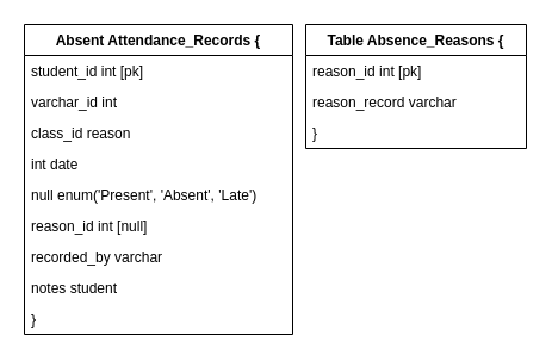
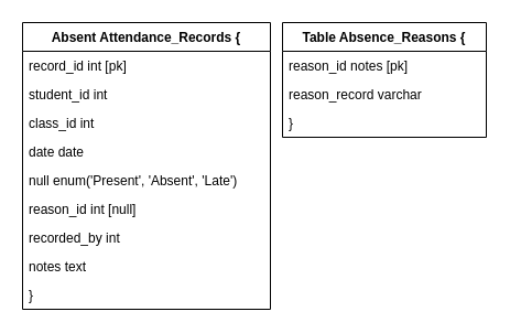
  <mxCell id="0" />
  <mxCell id="1" parent="0" />
  <mxCell id="2" value="Absent Attendance_Records {" style="swimlane;fontStyle=1;childLayout=stackLayout;horizontal=1;startSize=26;horizontalStack=0;resizeParent=1;resizeParentMax=0;resizeLast=0;collapsible=1;marginBottom=0;" vertex="1" parent="1"><mxGeometry x="20" y="20" width="225" height="260" as="geometry" /></mxCell>
- <mxCell id="3" value="  student_id int [pk]" style="text;strokeColor=none;fillColor=none;align=left;verticalAlign=top;spacingLeft=4;spacingRight=4;overflow=hidden;rotatable=0;points=[[0,0.5],[1,0.5]];portConstraint=eastwest;" vertex="1" parent="2"><mxGeometry y="26" width="225" height="26" as="geometry" /></mxCell>
- <mxCell id="4" value="  varchar_id int" style="text;strokeColor=none;fillColor=none;align=left;verticalAlign=top;spacingLeft=4;spacingRight=4;overflow=hidden;rotatable=0;points=[[0,0.5],[1,0.5]];portConstraint=eastwest;" vertex="1" parent="2"><mxGeometry y="52" width="225" height="26" as="geometry" /></mxCell>
- <mxCell id="5" value="  class_id reason" style="text;strokeColor=none;fillColor=none;align=left;verticalAlign=top;spacingLeft=4;spacingRight=4;overflow=hidden;rotatable=0;points=[[0,0.5],[1,0.5]];portConstraint=eastwest;" vertex="1" parent="2"><mxGeometry y="78" width="225" height="26" as="geometry" /></mxCell>
- <mxCell id="6" value="  int date" style="text;strokeColor=none;fillColor=none;align=left;verticalAlign=top;spacingLeft=4;spacingRight=4;overflow=hidden;rotatable=0;points=[[0,0.5],[1,0.5]];portConstraint=eastwest;" vertex="1" parent="2"><mxGeometry y="104" width="225" height="26" as="geometry" /></mxCell>
+ <mxCell id="3" value="  record_id int [pk]" style="text;strokeColor=none;fillColor=none;align=left;verticalAlign=top;spacingLeft=4;spacingRight=4;overflow=hidden;rotatable=0;points=[[0,0.5],[1,0.5]];portConstraint=eastwest;" vertex="1" parent="2"><mxGeometry y="26" width="225" height="26" as="geometry" /></mxCell>
+ <mxCell id="4" value="  student_id int" style="text;strokeColor=none;fillColor=none;align=left;verticalAlign=top;spacingLeft=4;spacingRight=4;overflow=hidden;rotatable=0;points=[[0,0.5],[1,0.5]];portConstraint=eastwest;" vertex="1" parent="2"><mxGeometry y="52" width="225" height="26" as="geometry" /></mxCell>
+ <mxCell id="5" value="  class_id int" style="text;strokeColor=none;fillColor=none;align=left;verticalAlign=top;spacingLeft=4;spacingRight=4;overflow=hidden;rotatable=0;points=[[0,0.5],[1,0.5]];portConstraint=eastwest;" vertex="1" parent="2"><mxGeometry y="78" width="225" height="26" as="geometry" /></mxCell>
+ <mxCell id="6" value="  date date" style="text;strokeColor=none;fillColor=none;align=left;verticalAlign=top;spacingLeft=4;spacingRight=4;overflow=hidden;rotatable=0;points=[[0,0.5],[1,0.5]];portConstraint=eastwest;" vertex="1" parent="2"><mxGeometry y="104" width="225" height="26" as="geometry" /></mxCell>
  <mxCell id="7" value="  null enum('Present', 'Absent', 'Late')" style="text;strokeColor=none;fillColor=none;align=left;verticalAlign=top;spacingLeft=4;spacingRight=4;overflow=hidden;rotatable=0;points=[[0,0.5],[1,0.5]];portConstraint=eastwest;" vertex="1" parent="2"><mxGeometry y="130" width="225" height="26" as="geometry" /></mxCell>
  <mxCell id="8" value="  reason_id int [null]" style="text;strokeColor=none;fillColor=none;align=left;verticalAlign=top;spacingLeft=4;spacingRight=4;overflow=hidden;rotatable=0;points=[[0,0.5],[1,0.5]];portConstraint=eastwest;" vertex="1" parent="2"><mxGeometry y="156" width="225" height="26" as="geometry" /></mxCell>
- <mxCell id="9" value="  recorded_by varchar" style="text;strokeColor=none;fillColor=none;align=left;verticalAlign=top;spacingLeft=4;spacingRight=4;overflow=hidden;rotatable=0;points=[[0,0.5],[1,0.5]];portConstraint=eastwest;" vertex="1" parent="2"><mxGeometry y="182" width="225" height="26" as="geometry" /></mxCell>
- <mxCell id="10" value="  notes student" style="text;strokeColor=none;fillColor=none;align=left;verticalAlign=top;spacingLeft=4;spacingRight=4;overflow=hidden;rotatable=0;points=[[0,0.5],[1,0.5]];portConstraint=eastwest;" vertex="1" parent="2"><mxGeometry y="208" width="225" height="26" as="geometry" /></mxCell>
+ <mxCell id="9" value="  recorded_by int" style="text;strokeColor=none;fillColor=none;align=left;verticalAlign=top;spacingLeft=4;spacingRight=4;overflow=hidden;rotatable=0;points=[[0,0.5],[1,0.5]];portConstraint=eastwest;" vertex="1" parent="2"><mxGeometry y="182" width="225" height="26" as="geometry" /></mxCell>
+ <mxCell id="10" value="  notes text" style="text;strokeColor=none;fillColor=none;align=left;verticalAlign=top;spacingLeft=4;spacingRight=4;overflow=hidden;rotatable=0;points=[[0,0.5],[1,0.5]];portConstraint=eastwest;" vertex="1" parent="2"><mxGeometry y="208" width="225" height="26" as="geometry" /></mxCell>
  <mxCell id="11" value="}" style="text;strokeColor=none;fillColor=none;align=left;verticalAlign=top;spacingLeft=4;spacingRight=4;overflow=hidden;rotatable=0;points=[[0,0.5],[1,0.5]];portConstraint=eastwest;" vertex="1" parent="2"><mxGeometry y="234" width="225" height="26" as="geometry" /></mxCell>
  <mxCell id="12" value="Table Absence_Reasons {" style="swimlane;fontStyle=1;childLayout=stackLayout;horizontal=1;startSize=26;horizontalStack=0;resizeParent=1;resizeParentMax=0;resizeLast=0;collapsible=1;marginBottom=0;" vertex="1" parent="1"><mxGeometry x="256" y="20" width="185" height="104" as="geometry" /></mxCell>
- <mxCell id="13" value="  reason_id int [pk]" style="text;strokeColor=none;fillColor=none;align=left;verticalAlign=top;spacingLeft=4;spacingRight=4;overflow=hidden;rotatable=0;points=[[0,0.5],[1,0.5]];portConstraint=eastwest;" vertex="1" parent="12"><mxGeometry y="26" width="185" height="26" as="geometry" /></mxCell>
+ <mxCell id="13" value="  reason_id notes [pk]" style="text;strokeColor=none;fillColor=none;align=left;verticalAlign=top;spacingLeft=4;spacingRight=4;overflow=hidden;rotatable=0;points=[[0,0.5],[1,0.5]];portConstraint=eastwest;" vertex="1" parent="12"><mxGeometry y="26" width="185" height="26" as="geometry" /></mxCell>
  <mxCell id="14" value="  reason_record varchar" style="text;strokeColor=none;fillColor=none;align=left;verticalAlign=top;spacingLeft=4;spacingRight=4;overflow=hidden;rotatable=0;points=[[0,0.5],[1,0.5]];portConstraint=eastwest;" vertex="1" parent="12"><mxGeometry y="52" width="185" height="26" as="geometry" /></mxCell>
  <mxCell id="15" value="}" style="text;strokeColor=none;fillColor=none;align=left;verticalAlign=top;spacingLeft=4;spacingRight=4;overflow=hidden;rotatable=0;points=[[0,0.5],[1,0.5]];portConstraint=eastwest;" vertex="1" parent="12"><mxGeometry y="78" width="185" height="26" as="geometry" /></mxCell>
